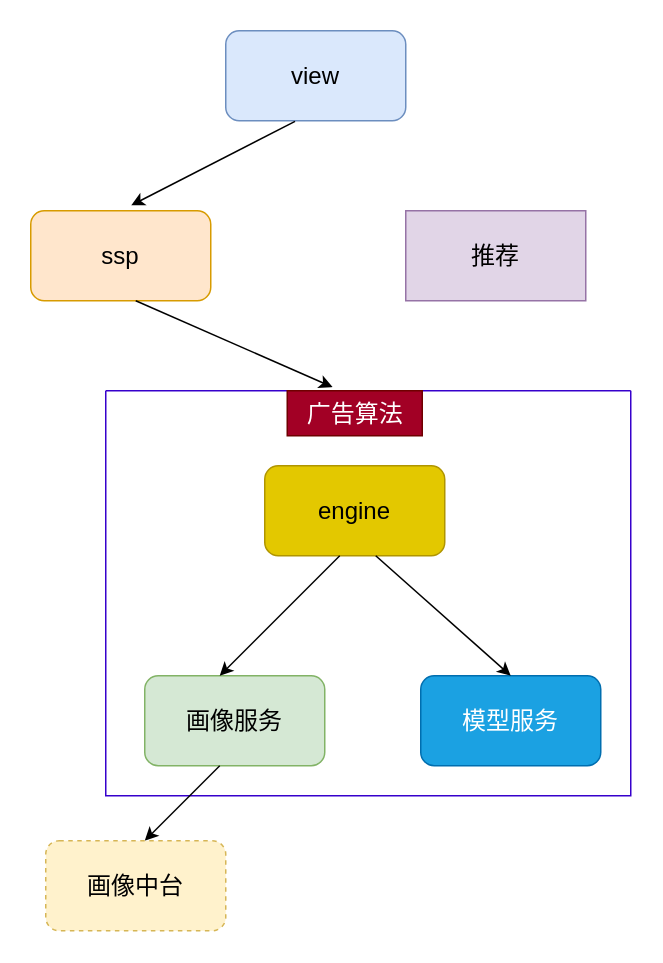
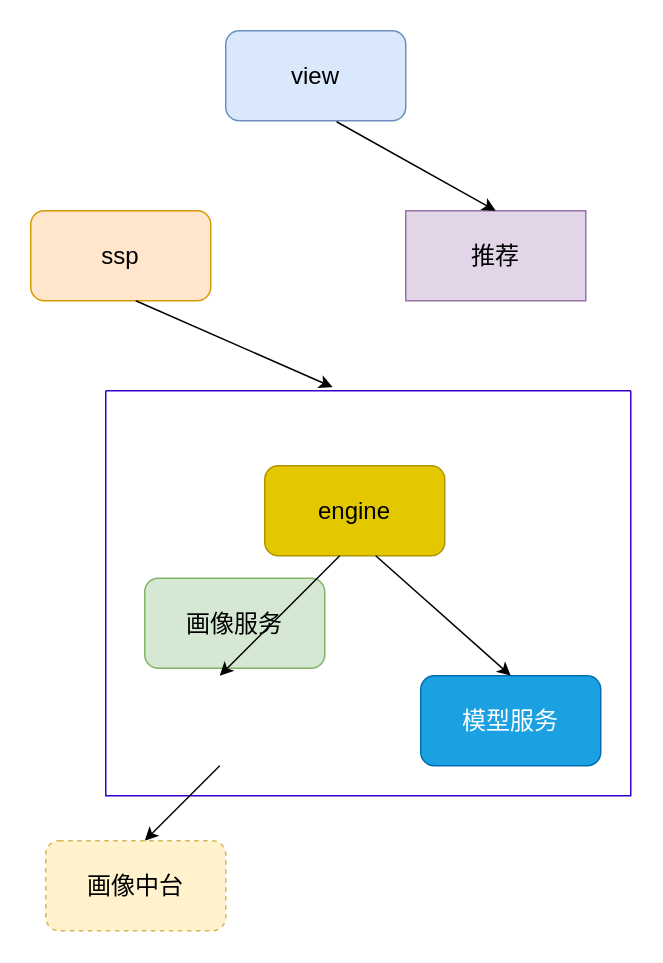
  <mxCell id="0" />
  <mxCell id="1" parent="0" />
  <mxCell id="2" value="view" style="rounded=1;whiteSpace=wrap;html=1;fontSize=16;fillColor=#dae8fc;strokeColor=#6c8ebf;" parent="1" vertex="1"><mxGeometry x="150" y="20" width="120" height="60" as="geometry" /></mxCell>
  <mxCell id="3" value="ssp" style="rounded=1;whiteSpace=wrap;html=1;fontSize=16;fillColor=#ffe6cc;strokeColor=#d79b00;" parent="1" vertex="1"><mxGeometry x="20" y="140" width="120" height="60" as="geometry" /></mxCell>
  <mxCell id="4" value="推荐" style="whiteSpace=wrap;html=1;fontSize=16;fillColor=#e1d5e7;strokeColor=#9673a6;rounded=0;" parent="1" vertex="1"><mxGeometry x="270" y="140" width="120" height="60" as="geometry" /></mxCell>
- <mxCell id="5" value="" style="endArrow=classic;html=1;rounded=0;exitX=0.385;exitY=1.007;exitDx=0;exitDy=0;entryX=0.558;entryY=-0.06;entryDx=0;entryDy=0;entryPerimeter=0;exitPerimeter=0;fontSize=16;" parent="1" source="2" target="3" edge="1"><mxGeometry width="50" height="50" relative="1" as="geometry"><mxPoint x="170" y="80" as="sourcePoint" /><mxPoint x="120" y="130" as="targetPoint" /></mxGeometry></mxCell>
+ <mxCell id="6" value="" style="endArrow=classic;html=1;rounded=0;exitX=0.616;exitY=1.011;exitDx=0;exitDy=0;exitPerimeter=0;fontSize=16;entryX=0.5;entryY=0;entryDx=0;entryDy=0;" parent="1" source="2" target="4" edge="1"><mxGeometry width="50" height="50" relative="1" as="geometry"><mxPoint x="250" y="140" as="sourcePoint" /><mxPoint x="340" y="140" as="targetPoint" /></mxGeometry></mxCell>
  <mxCell id="7" value="" style="endArrow=classic;html=1;rounded=0;entryX=0.432;entryY=-0.009;entryDx=0;entryDy=0;entryPerimeter=0;fontSize=16;" parent="1" target="9" edge="1"><mxGeometry width="50" height="50" relative="1" as="geometry"><mxPoint x="90" y="200" as="sourcePoint" /><mxPoint x="0" y="280" as="targetPoint" /></mxGeometry></mxCell>
  <mxCell id="8" value="" style="group;fontSize=16;" parent="1" vertex="1" connectable="0"><mxGeometry x="90" y="260" width="330" height="270" as="geometry" /></mxCell>
  <mxCell id="9" value="" style="swimlane;startSize=0;fontSize=16;fillColor=#6a00ff;fontColor=#ffffff;strokeColor=#3700CC;" parent="8" vertex="1"><mxGeometry x="-20" width="350" height="270" as="geometry" /></mxCell>
  <mxCell id="10" value="engine" style="rounded=1;whiteSpace=wrap;html=1;fontSize=16;fillColor=#e3c800;fontColor=#000000;strokeColor=#B09500;" parent="9" vertex="1"><mxGeometry x="106" y="50" width="120" height="60" as="geometry" /></mxCell>
- <mxCell id="11" value="画像服务" style="rounded=1;whiteSpace=wrap;html=1;fontSize=16;fillColor=#d5e8d4;strokeColor=#82b366;" parent="9" vertex="1"><mxGeometry x="26" y="190" width="120" height="60" as="geometry" /></mxCell>
+ <mxCell id="11" value="画像服务" style="rounded=1;whiteSpace=wrap;html=1;fontSize=16;fillColor=#d5e8d4;strokeColor=#82b366;" parent="9" vertex="1"><mxGeometry x="26" y="125" width="120" height="60" as="geometry" /></mxCell>
  <mxCell id="12" value="模型服务" style="rounded=1;whiteSpace=wrap;html=1;fontSize=16;fillColor=#1ba1e2;fontColor=#ffffff;strokeColor=#006EAF;" parent="9" vertex="1"><mxGeometry x="210" y="190" width="120" height="60" as="geometry" /></mxCell>
  <mxCell id="13" value="" style="endArrow=classic;html=1;rounded=0;entryX=0.5;entryY=0;entryDx=0;entryDy=0;fontSize=16;" parent="9" edge="1"><mxGeometry width="50" height="50" relative="1" as="geometry"><mxPoint x="156" y="110" as="sourcePoint" /><mxPoint x="76" y="190" as="targetPoint" /></mxGeometry></mxCell>
  <mxCell id="14" value="" style="endArrow=classic;html=1;rounded=0;entryX=0.5;entryY=0;entryDx=0;entryDy=0;fontSize=16;" parent="9" target="12" edge="1"><mxGeometry width="50" height="50" relative="1" as="geometry"><mxPoint x="180" y="110" as="sourcePoint" /><mxPoint x="86" y="200" as="targetPoint" /></mxGeometry></mxCell>
- <mxCell id="15" value="广告算法" style="text;html=1;align=center;verticalAlign=middle;resizable=0;points=[];autosize=1;strokeColor=#6F0000;fillColor=#a20025;fontSize=16;fontColor=#ffffff;" parent="9" vertex="1"><mxGeometry x="121" width="90" height="30" as="geometry" /></mxCell>
  <mxCell id="16" value="" style="endArrow=classic;html=1;rounded=0;" edge="1" parent="9"><mxGeometry width="50" height="50" relative="1" as="geometry"><mxPoint x="76" y="250" as="sourcePoint" /><mxPoint x="26" y="300" as="targetPoint" /></mxGeometry></mxCell>
  <mxCell id="17" value="&lt;font style=&quot;font-size: 16px;&quot;&gt;画像中台&lt;/font&gt;" style="rounded=1;whiteSpace=wrap;html=1;fillColor=#fff2cc;strokeColor=#d6b656;dashed=1;" vertex="1" parent="1"><mxGeometry x="30" y="560" width="120" height="60" as="geometry" /></mxCell>
